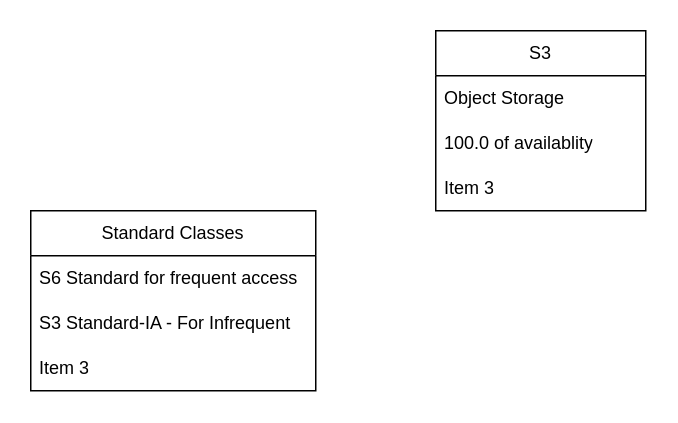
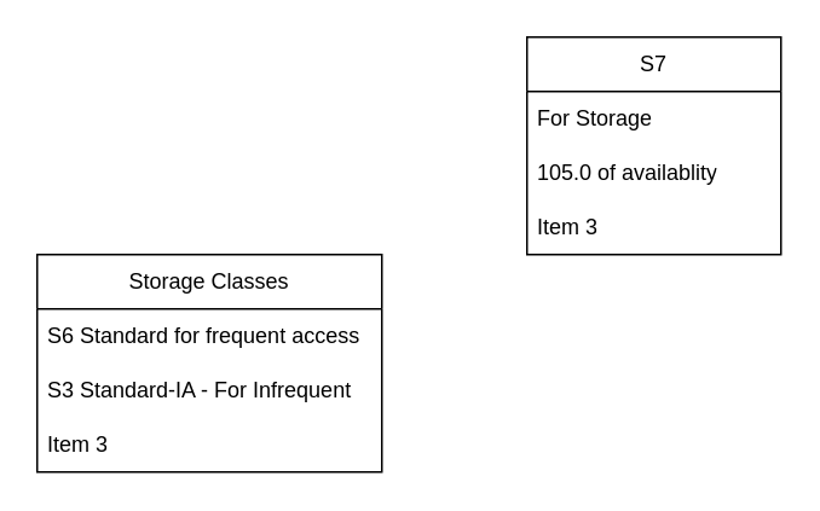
  <mxCell id="0" />
  <mxCell id="1" parent="0" />
- <mxCell id="2" value="S3" style="swimlane;fontStyle=0;childLayout=stackLayout;horizontal=1;startSize=30;horizontalStack=0;resizeParent=1;resizeParentMax=0;resizeLast=0;collapsible=1;marginBottom=0;whiteSpace=wrap;html=1;" vertex="1" parent="1"><mxGeometry x="290" y="20" width="140" height="120" as="geometry" /></mxCell>
- <mxCell id="3" value="Object Storage" style="text;strokeColor=none;fillColor=none;align=left;verticalAlign=middle;spacingLeft=4;spacingRight=4;overflow=hidden;points=[[0,0.5],[1,0.5]];portConstraint=eastwest;rotatable=0;whiteSpace=wrap;html=1;" vertex="1" parent="2"><mxGeometry y="30" width="140" height="30" as="geometry" /></mxCell>
- <mxCell id="4" value="100.0 of availablity" style="text;strokeColor=none;fillColor=none;align=left;verticalAlign=middle;spacingLeft=4;spacingRight=4;overflow=hidden;points=[[0,0.5],[1,0.5]];portConstraint=eastwest;rotatable=0;whiteSpace=wrap;html=1;" vertex="1" parent="2"><mxGeometry y="60" width="140" height="30" as="geometry" /></mxCell>
+ <mxCell id="2" value="S7" style="swimlane;fontStyle=0;childLayout=stackLayout;horizontal=1;startSize=30;horizontalStack=0;resizeParent=1;resizeParentMax=0;resizeLast=0;collapsible=1;marginBottom=0;whiteSpace=wrap;html=1;" vertex="1" parent="1"><mxGeometry x="290" y="20" width="140" height="120" as="geometry" /></mxCell>
+ <mxCell id="3" value="For Storage" style="text;strokeColor=none;fillColor=none;align=left;verticalAlign=middle;spacingLeft=4;spacingRight=4;overflow=hidden;points=[[0,0.5],[1,0.5]];portConstraint=eastwest;rotatable=0;whiteSpace=wrap;html=1;" vertex="1" parent="2"><mxGeometry y="30" width="140" height="30" as="geometry" /></mxCell>
+ <mxCell id="4" value="105.0 of availablity" style="text;strokeColor=none;fillColor=none;align=left;verticalAlign=middle;spacingLeft=4;spacingRight=4;overflow=hidden;points=[[0,0.5],[1,0.5]];portConstraint=eastwest;rotatable=0;whiteSpace=wrap;html=1;" vertex="1" parent="2"><mxGeometry y="60" width="140" height="30" as="geometry" /></mxCell>
  <mxCell id="5" value="Item 3" style="text;strokeColor=none;fillColor=none;align=left;verticalAlign=middle;spacingLeft=4;spacingRight=4;overflow=hidden;points=[[0,0.5],[1,0.5]];portConstraint=eastwest;rotatable=0;whiteSpace=wrap;html=1;" vertex="1" parent="2"><mxGeometry y="90" width="140" height="30" as="geometry" /></mxCell>
- <mxCell id="6" value="Standard Classes" style="swimlane;fontStyle=0;childLayout=stackLayout;horizontal=1;startSize=30;horizontalStack=0;resizeParent=1;resizeParentMax=0;resizeLast=0;collapsible=1;marginBottom=0;whiteSpace=wrap;html=1;" vertex="1" parent="1"><mxGeometry x="20" y="140" width="190" height="120" as="geometry" /></mxCell>
+ <mxCell id="6" value="Storage Classes" style="swimlane;fontStyle=0;childLayout=stackLayout;horizontal=1;startSize=30;horizontalStack=0;resizeParent=1;resizeParentMax=0;resizeLast=0;collapsible=1;marginBottom=0;whiteSpace=wrap;html=1;" vertex="1" parent="1"><mxGeometry x="20" y="140" width="190" height="120" as="geometry" /></mxCell>
  <mxCell id="7" value="S6 Standard for frequent access" style="text;strokeColor=none;fillColor=none;align=left;verticalAlign=middle;spacingLeft=4;spacingRight=4;overflow=hidden;points=[[0,0.5],[1,0.5]];portConstraint=eastwest;rotatable=0;whiteSpace=wrap;html=1;" vertex="1" parent="6"><mxGeometry y="30" width="190" height="30" as="geometry" /></mxCell>
  <mxCell id="8" value="S3 Standard-IA - For Infrequent&amp;nbsp;" style="text;strokeColor=none;fillColor=none;align=left;verticalAlign=middle;spacingLeft=4;spacingRight=4;overflow=hidden;points=[[0,0.5],[1,0.5]];portConstraint=eastwest;rotatable=0;whiteSpace=wrap;html=1;" vertex="1" parent="6"><mxGeometry y="60" width="190" height="30" as="geometry" /></mxCell>
  <mxCell id="9" value="Item 3" style="text;strokeColor=none;fillColor=none;align=left;verticalAlign=middle;spacingLeft=4;spacingRight=4;overflow=hidden;points=[[0,0.5],[1,0.5]];portConstraint=eastwest;rotatable=0;whiteSpace=wrap;html=1;" vertex="1" parent="6"><mxGeometry y="90" width="190" height="30" as="geometry" /></mxCell>
